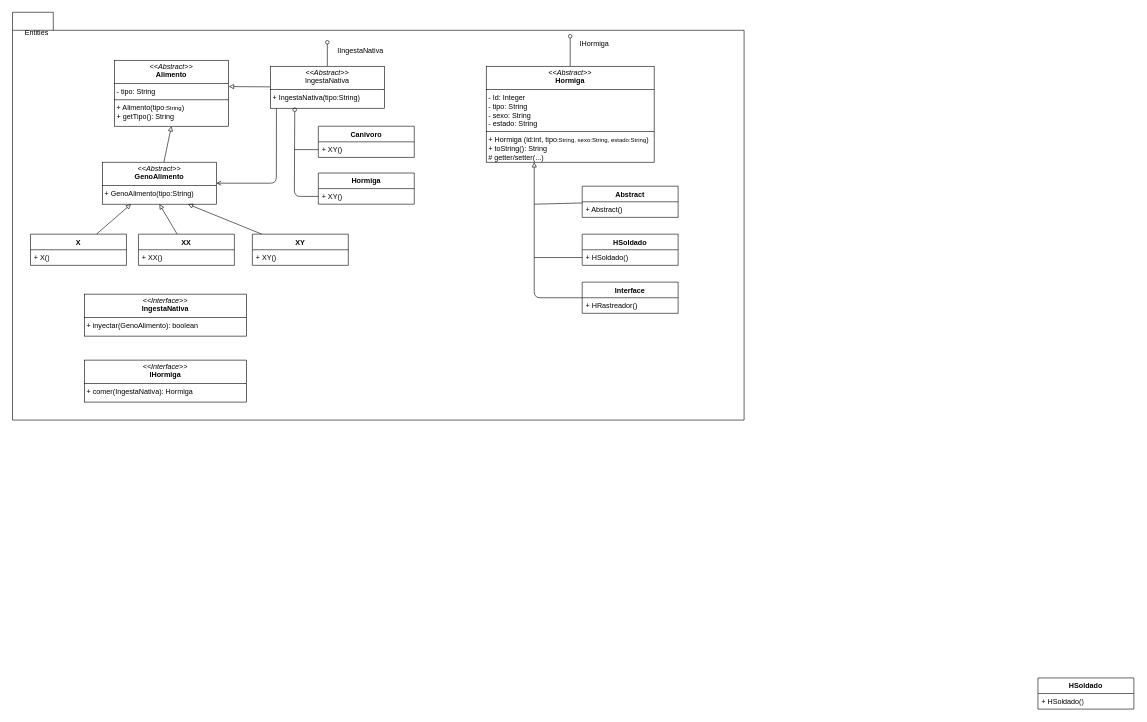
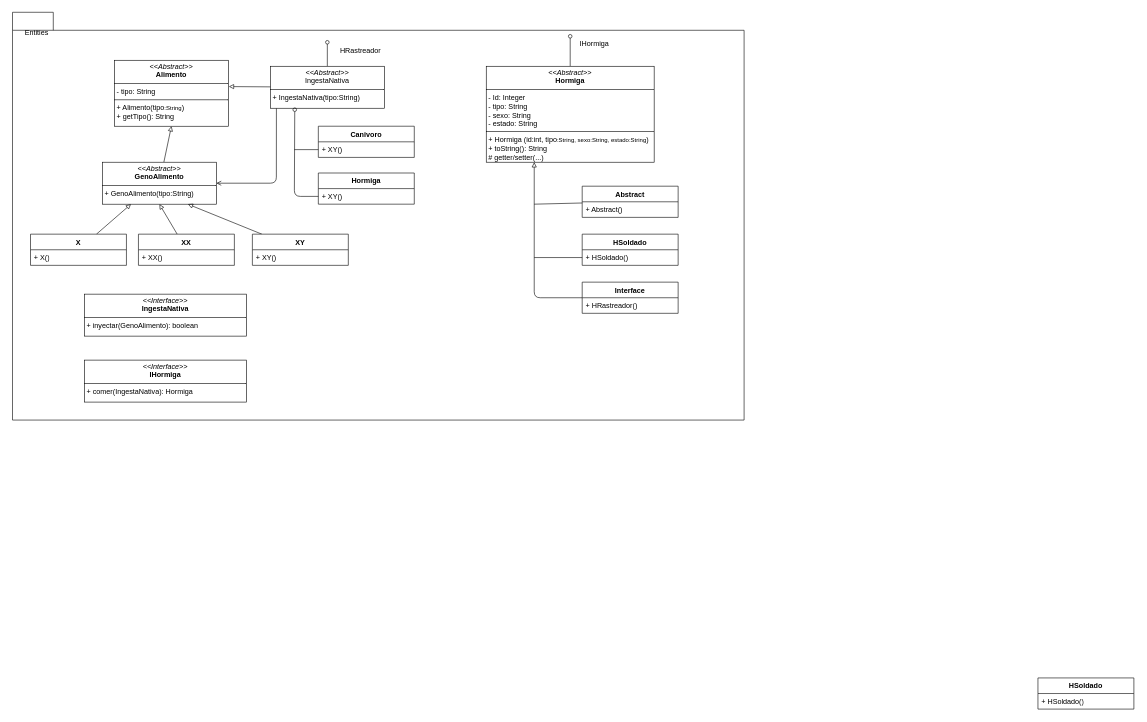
  <mxCell id="0" />
  <mxCell id="1" parent="0" />
  <mxCell id="2" value="" style="shape=folder;fontStyle=1;spacingTop=10;tabWidth=60;tabHeight=30;tabPosition=left;html=1;whiteSpace=wrap;" vertex="1" parent="1"><mxGeometry x="20" y="20" width="1220" height="680" as="geometry" /></mxCell>
  <mxCell id="3" value="&lt;p style=&quot;margin:0px;margin-top:4px;text-align:center;&quot;&gt;&lt;i&gt;&amp;lt;&amp;lt;Abstract&amp;gt;&amp;gt;&lt;/i&gt;&lt;br&gt;&lt;b&gt;Alimento&lt;/b&gt;&lt;/p&gt;&lt;hr size=&quot;1&quot; style=&quot;border-style:solid;&quot;&gt;&lt;p style=&quot;margin:0px;margin-left:4px;&quot;&gt;- tipo: String&lt;br&gt;&lt;/p&gt;&lt;hr size=&quot;1&quot; style=&quot;border-style:solid;&quot;&gt;&lt;p style=&quot;margin:0px;margin-left:4px;&quot;&gt;+ Alimento(tipo&lt;span style=&quot;font-size: 10px;&quot;&gt;:String&lt;/span&gt;)&lt;br&gt;+ getTipo(): String&lt;/p&gt;" style="verticalAlign=top;align=left;overflow=fill;html=1;whiteSpace=wrap;" vertex="1" parent="1"><mxGeometry x="190" y="100" width="190" height="110" as="geometry" /></mxCell>
  <mxCell id="4" style="edgeStyle=none;html=1;entryX=0.5;entryY=1;entryDx=0;entryDy=0;endArrow=block;endFill=0;" edge="1" parent="1" source="5" target="3"><mxGeometry relative="1" as="geometry" /></mxCell>
  <mxCell id="5" value="&lt;p style=&quot;margin:0px;margin-top:4px;text-align:center;&quot;&gt;&lt;i&gt;&amp;lt;&amp;lt;Abstract&amp;gt;&amp;gt;&lt;/i&gt;&lt;br&gt;&lt;b&gt;GenoAlimento&lt;/b&gt;&lt;/p&gt;&lt;hr size=&quot;1&quot; style=&quot;border-style:solid;&quot;&gt;&lt;p style=&quot;margin:0px;margin-left:4px;&quot;&gt;+ GenoAlimento(tipo:String)&lt;/p&gt;" style="verticalAlign=top;align=left;overflow=fill;html=1;whiteSpace=wrap;" vertex="1" parent="1"><mxGeometry x="170" y="270" width="190" height="70" as="geometry" /></mxCell>
  <mxCell id="6" style="edgeStyle=none;html=1;entryX=0.25;entryY=1;entryDx=0;entryDy=0;endArrow=block;endFill=0;" edge="1" parent="1" source="7" target="5"><mxGeometry relative="1" as="geometry" /></mxCell>
  <mxCell id="7" value="X" style="swimlane;fontStyle=1;align=center;verticalAlign=top;childLayout=stackLayout;horizontal=1;startSize=26;horizontalStack=0;resizeParent=1;resizeParentMax=0;resizeLast=0;collapsible=1;marginBottom=0;whiteSpace=wrap;html=1;" vertex="1" parent="1"><mxGeometry x="50" y="390" width="160" height="52" as="geometry" /></mxCell>
  <mxCell id="8" value="+ X()" style="text;strokeColor=none;fillColor=none;align=left;verticalAlign=top;spacingLeft=4;spacingRight=4;overflow=hidden;rotatable=0;points=[[0,0.5],[1,0.5]];portConstraint=eastwest;whiteSpace=wrap;html=1;" vertex="1" parent="7"><mxGeometry y="26" width="160" height="26" as="geometry" /></mxCell>
  <mxCell id="9" style="edgeStyle=none;html=1;endArrow=block;endFill=0;entryX=0.5;entryY=1;entryDx=0;entryDy=0;" edge="1" parent="1" source="10" target="5"><mxGeometry relative="1" as="geometry"><mxPoint x="265" y="340" as="targetPoint" /></mxGeometry></mxCell>
  <mxCell id="10" value="XX" style="swimlane;fontStyle=1;align=center;verticalAlign=top;childLayout=stackLayout;horizontal=1;startSize=26;horizontalStack=0;resizeParent=1;resizeParentMax=0;resizeLast=0;collapsible=1;marginBottom=0;whiteSpace=wrap;html=1;" vertex="1" parent="1"><mxGeometry x="230" y="390" width="160" height="52" as="geometry" /></mxCell>
  <mxCell id="11" value="+ XX()" style="text;strokeColor=none;fillColor=none;align=left;verticalAlign=top;spacingLeft=4;spacingRight=4;overflow=hidden;rotatable=0;points=[[0,0.5],[1,0.5]];portConstraint=eastwest;whiteSpace=wrap;html=1;" vertex="1" parent="10"><mxGeometry y="26" width="160" height="26" as="geometry" /></mxCell>
  <mxCell id="12" style="edgeStyle=none;html=1;endArrow=block;endFill=0;entryX=0.75;entryY=1;entryDx=0;entryDy=0;" edge="1" parent="1" source="13" target="5"><mxGeometry relative="1" as="geometry"><mxPoint x="270" y="340" as="targetPoint" /></mxGeometry></mxCell>
  <mxCell id="13" value="XY" style="swimlane;fontStyle=1;align=center;verticalAlign=top;childLayout=stackLayout;horizontal=1;startSize=26;horizontalStack=0;resizeParent=1;resizeParentMax=0;resizeLast=0;collapsible=1;marginBottom=0;whiteSpace=wrap;html=1;" vertex="1" parent="1"><mxGeometry x="420" y="390" width="160" height="52" as="geometry" /></mxCell>
  <mxCell id="14" value="+ XY()" style="text;strokeColor=none;fillColor=none;align=left;verticalAlign=top;spacingLeft=4;spacingRight=4;overflow=hidden;rotatable=0;points=[[0,0.5],[1,0.5]];portConstraint=eastwest;whiteSpace=wrap;html=1;" vertex="1" parent="13"><mxGeometry y="26" width="160" height="26" as="geometry" /></mxCell>
  <mxCell id="15" style="edgeStyle=none;html=1;entryX=1;entryY=0.5;entryDx=0;entryDy=0;exitX=0.053;exitY=1;exitDx=0;exitDy=0;exitPerimeter=0;endArrow=open;endFill=0;" edge="1" parent="1" source="17" target="5"><mxGeometry relative="1" as="geometry"><Array as="points"><mxPoint x="460" y="305" /></Array></mxGeometry></mxCell>
  <mxCell id="16" style="edgeStyle=none;html=1;endArrow=oval;endFill=0;" edge="1" parent="1" source="17"><mxGeometry relative="1" as="geometry"><mxPoint x="545" y="70" as="targetPoint" /></mxGeometry></mxCell>
  <mxCell id="17" value="&lt;p style=&quot;margin:0px;margin-top:4px;text-align:center;&quot;&gt;&lt;i&gt;&amp;lt;&amp;lt;Abstract&amp;gt;&amp;gt;&lt;/i&gt;&lt;br&gt;IngestaNativa&lt;/p&gt;&lt;hr size=&quot;1&quot; style=&quot;border-style:solid;&quot;&gt;&lt;p style=&quot;margin:0px;margin-left:4px;&quot;&gt;+ IngestaNativa(tipo:String)&lt;/p&gt;" style="verticalAlign=top;align=left;overflow=fill;html=1;whiteSpace=wrap;" vertex="1" parent="1"><mxGeometry x="450" y="110" width="190" height="70" as="geometry" /></mxCell>
  <mxCell id="18" value="Canivoro" style="swimlane;fontStyle=1;align=center;verticalAlign=top;childLayout=stackLayout;horizontal=1;startSize=26;horizontalStack=0;resizeParent=1;resizeParentMax=0;resizeLast=0;collapsible=1;marginBottom=0;whiteSpace=wrap;html=1;" vertex="1" parent="1"><mxGeometry x="530" y="210" width="160" height="52" as="geometry" /></mxCell>
  <mxCell id="19" style="edgeStyle=none;html=1;endArrow=none;endFill=0;" edge="1" parent="18" source="20"><mxGeometry relative="1" as="geometry"><mxPoint x="-40" y="39.0" as="targetPoint" /></mxGeometry></mxCell>
  <mxCell id="20" value="+ XY()" style="text;strokeColor=none;fillColor=none;align=left;verticalAlign=top;spacingLeft=4;spacingRight=4;overflow=hidden;rotatable=0;points=[[0,0.5],[1,0.5]];portConstraint=eastwest;whiteSpace=wrap;html=1;" vertex="1" parent="18"><mxGeometry y="26" width="160" height="26" as="geometry" /></mxCell>
  <mxCell id="21" value="Hormiga" style="swimlane;fontStyle=1;align=center;verticalAlign=top;childLayout=stackLayout;horizontal=1;startSize=26;horizontalStack=0;resizeParent=1;resizeParentMax=0;resizeLast=0;collapsible=1;marginBottom=0;whiteSpace=wrap;html=1;" vertex="1" parent="1"><mxGeometry x="530" y="288" width="160" height="52" as="geometry" /></mxCell>
  <mxCell id="22" value="+ XY()" style="text;strokeColor=none;fillColor=none;align=left;verticalAlign=top;spacingLeft=4;spacingRight=4;overflow=hidden;rotatable=0;points=[[0,0.5],[1,0.5]];portConstraint=eastwest;whiteSpace=wrap;html=1;" vertex="1" parent="21"><mxGeometry y="26" width="160" height="26" as="geometry" /></mxCell>
  <mxCell id="23" style="edgeStyle=none;html=1;endArrow=oval;endFill=0;" edge="1" parent="1" source="24"><mxGeometry relative="1" as="geometry"><mxPoint x="950" y="60" as="targetPoint" /></mxGeometry></mxCell>
  <mxCell id="24" value="&lt;p style=&quot;margin:0px;margin-top:4px;text-align:center;&quot;&gt;&lt;i&gt;&amp;lt;&amp;lt;Abstract&amp;gt;&amp;gt;&lt;/i&gt;&lt;br&gt;&lt;b&gt;Hormiga&lt;/b&gt;&lt;/p&gt;&lt;hr size=&quot;1&quot; style=&quot;border-style:solid;&quot;&gt;&lt;p style=&quot;margin:0px;margin-left:4px;&quot;&gt;- Id: Integer&lt;br&gt;&lt;/p&gt;&lt;p style=&quot;scrollbar-color: light-dark(#e2e2e2, #4b4b4b)&lt;br/&gt;&#09;&#09;&#09;&#09;&#09;light-dark(#fbfbfb, var(--dark-panel-color)); margin: 0px 0px 0px 4px;&quot;&gt;- tipo: String&lt;br style=&quot;scrollbar-color: light-dark(#e2e2e2, #4b4b4b)&lt;br/&gt;&#09;&#09;&#09;&#09;&#09;light-dark(#fbfbfb, var(--dark-panel-color));&quot;&gt;&lt;/p&gt;&lt;p style=&quot;scrollbar-color: light-dark(#e2e2e2, #4b4b4b)&lt;br/&gt;&#09;&#09;&#09;&#09;&#09;light-dark(#fbfbfb, var(--dark-panel-color)); margin: 0px 0px 0px 4px;&quot;&gt;- sexo: String&lt;br style=&quot;scrollbar-color: light-dark(#e2e2e2, #4b4b4b)&lt;br/&gt;&#09;&#09;&#09;&#09;&#09;light-dark(#fbfbfb, var(--dark-panel-color));&quot;&gt;&lt;/p&gt;&lt;p style=&quot;scrollbar-color: light-dark(#e2e2e2, #4b4b4b)&lt;br/&gt;&#09;&#09;&#09;&#09;&#09;light-dark(#fbfbfb, var(--dark-panel-color)); margin: 0px 0px 0px 4px;&quot;&gt;- estado: String&lt;/p&gt;&lt;hr size=&quot;1&quot; style=&quot;border-style:solid;&quot;&gt;&lt;p style=&quot;margin:0px;margin-left:4px;&quot;&gt;+ Hormiga (id:int, tipo&lt;span style=&quot;font-size: 10px;&quot;&gt;:String, sexo:String, estado:String&lt;/span&gt;)&lt;br&gt;+ toString(): String&lt;/p&gt;&lt;p style=&quot;margin:0px;margin-left:4px;&quot;&gt;# getter/setter(...)&lt;/p&gt;" style="verticalAlign=top;align=left;overflow=fill;html=1;whiteSpace=wrap;" vertex="1" parent="1"><mxGeometry x="810" y="110" width="280" height="160" as="geometry" /></mxCell>
  <mxCell id="25" style="edgeStyle=none;html=1;endArrow=none;endFill=0;" edge="1" parent="1" source="26"><mxGeometry relative="1" as="geometry"><mxPoint x="890" y="340" as="targetPoint" /></mxGeometry></mxCell>
  <mxCell id="26" value="Abstract" style="swimlane;fontStyle=1;align=center;verticalAlign=top;childLayout=stackLayout;horizontal=1;startSize=26;horizontalStack=0;resizeParent=1;resizeParentMax=0;resizeLast=0;collapsible=1;marginBottom=0;whiteSpace=wrap;html=1;" vertex="1" parent="1"><mxGeometry x="970" y="310" width="160" height="52" as="geometry" /></mxCell>
  <mxCell id="27" value="+ Abstract()" style="text;strokeColor=none;fillColor=none;align=left;verticalAlign=top;spacingLeft=4;spacingRight=4;overflow=hidden;rotatable=0;points=[[0,0.5],[1,0.5]];portConstraint=eastwest;whiteSpace=wrap;html=1;" vertex="1" parent="26"><mxGeometry y="26" width="160" height="26" as="geometry" /></mxCell>
  <mxCell id="28" value="HSoldado" style="swimlane;fontStyle=1;align=center;verticalAlign=top;childLayout=stackLayout;horizontal=1;startSize=26;horizontalStack=0;resizeParent=1;resizeParentMax=0;resizeLast=0;collapsible=1;marginBottom=0;whiteSpace=wrap;html=1;" vertex="1" parent="1"><mxGeometry x="1730" y="1130" width="160" height="52" as="geometry" /></mxCell>
  <mxCell id="29" value="+ HSoldado()" style="text;strokeColor=none;fillColor=none;align=left;verticalAlign=top;spacingLeft=4;spacingRight=4;overflow=hidden;rotatable=0;points=[[0,0.5],[1,0.5]];portConstraint=eastwest;whiteSpace=wrap;html=1;" vertex="1" parent="28"><mxGeometry y="26" width="160" height="26" as="geometry" /></mxCell>
  <mxCell id="30" style="edgeStyle=none;html=1;endArrow=block;endFill=0;" edge="1" parent="1" source="31"><mxGeometry relative="1" as="geometry"><mxPoint x="890" y="270" as="targetPoint" /><Array as="points"><mxPoint x="890" y="496" /></Array></mxGeometry></mxCell>
  <mxCell id="31" value="Interface" style="swimlane;fontStyle=1;align=center;verticalAlign=top;childLayout=stackLayout;horizontal=1;startSize=26;horizontalStack=0;resizeParent=1;resizeParentMax=0;resizeLast=0;collapsible=1;marginBottom=0;whiteSpace=wrap;html=1;" vertex="1" parent="1"><mxGeometry x="970" y="470" width="160" height="52" as="geometry" /></mxCell>
  <mxCell id="32" value="+ HRastreador()" style="text;strokeColor=none;fillColor=none;align=left;verticalAlign=top;spacingLeft=4;spacingRight=4;overflow=hidden;rotatable=0;points=[[0,0.5],[1,0.5]];portConstraint=eastwest;whiteSpace=wrap;html=1;" vertex="1" parent="31"><mxGeometry y="26" width="160" height="26" as="geometry" /></mxCell>
  <mxCell id="33" value="&lt;p style=&quot;margin:0px;margin-top:4px;text-align:center;&quot;&gt;&lt;i&gt;&amp;lt;&amp;lt;Interface&amp;gt;&amp;gt;&lt;/i&gt;&lt;br&gt;&lt;b&gt;IngestaNativa&lt;/b&gt;&lt;/p&gt;&lt;hr size=&quot;1&quot; style=&quot;border-style:solid;&quot;&gt;&lt;p style=&quot;margin:0px;margin-left:4px;&quot;&gt;+ inyectar(GenoAlimento): boolean&lt;br&gt;&lt;/p&gt;" style="verticalAlign=top;align=left;overflow=fill;html=1;whiteSpace=wrap;" vertex="1" parent="1"><mxGeometry x="140" y="490" width="270" height="70" as="geometry" /></mxCell>
  <mxCell id="34" value="&lt;p style=&quot;margin:0px;margin-top:4px;text-align:center;&quot;&gt;&lt;i&gt;&amp;lt;&amp;lt;Interface&amp;gt;&amp;gt;&lt;/i&gt;&lt;br&gt;&lt;b&gt;IHormiga&lt;/b&gt;&lt;/p&gt;&lt;hr size=&quot;1&quot; style=&quot;border-style:solid;&quot;&gt;&lt;p style=&quot;margin:0px;margin-left:4px;&quot;&gt;+ comer(IngestaNativa): Hormiga&lt;br&gt;&lt;/p&gt;" style="verticalAlign=top;align=left;overflow=fill;html=1;whiteSpace=wrap;" vertex="1" parent="1"><mxGeometry x="140" y="600" width="270" height="70" as="geometry" /></mxCell>
  <mxCell id="35" value="Entities" style="text;html=1;align=center;verticalAlign=middle;resizable=0;points=[];autosize=1;strokeColor=none;fillColor=none;" vertex="1" parent="1"><mxGeometry x="30" y="40" width="60" height="30" as="geometry" /></mxCell>
  <mxCell id="36" style="edgeStyle=none;html=1;entryX=0.214;entryY=1.035;entryDx=0;entryDy=0;entryPerimeter=0;exitX=0;exitY=0.5;exitDx=0;exitDy=0;endArrow=oval;endFill=0;" edge="1" parent="1" source="22" target="17"><mxGeometry relative="1" as="geometry"><mxPoint x="450" y="327.64" as="targetPoint" /><mxPoint x="491" y="340" as="sourcePoint" /><Array as="points"><mxPoint x="490" y="327" /></Array></mxGeometry></mxCell>
  <mxCell id="37" value="HSoldado" style="swimlane;fontStyle=1;align=center;verticalAlign=top;childLayout=stackLayout;horizontal=1;startSize=26;horizontalStack=0;resizeParent=1;resizeParentMax=0;resizeLast=0;collapsible=1;marginBottom=0;whiteSpace=wrap;html=1;" vertex="1" parent="1"><mxGeometry x="970" y="390" width="160" height="52" as="geometry" /></mxCell>
  <mxCell id="38" style="edgeStyle=none;html=1;endArrow=none;endFill=0;" edge="1" parent="37" source="39"><mxGeometry relative="1" as="geometry"><mxPoint x="-80" y="39" as="targetPoint" /></mxGeometry></mxCell>
  <mxCell id="39" value="+ HSoldado()" style="text;strokeColor=none;fillColor=none;align=left;verticalAlign=top;spacingLeft=4;spacingRight=4;overflow=hidden;rotatable=0;points=[[0,0.5],[1,0.5]];portConstraint=eastwest;whiteSpace=wrap;html=1;" vertex="1" parent="37"><mxGeometry y="26" width="160" height="26" as="geometry" /></mxCell>
  <mxCell id="40" style="edgeStyle=none;html=1;entryX=1.004;entryY=0.399;entryDx=0;entryDy=0;endArrow=block;endFill=0;entryPerimeter=0;" edge="1" parent="1" source="17" target="3"><mxGeometry relative="1" as="geometry" /></mxCell>
  <mxCell id="41" value="IHormiga" style="text;html=1;align=center;verticalAlign=middle;resizable=0;points=[];autosize=1;strokeColor=none;fillColor=none;" vertex="1" parent="1"><mxGeometry x="955" y="58" width="70" height="30" as="geometry" /></mxCell>
- <mxCell id="42" value="IIngestaNativa" style="text;html=1;align=center;verticalAlign=middle;resizable=0;points=[];autosize=1;strokeColor=none;fillColor=none;" vertex="1" parent="1"><mxGeometry x="550" y="70" width="100" height="30" as="geometry" /></mxCell>
+ <mxCell id="42" value="HRastreador" style="text;html=1;align=center;verticalAlign=middle;resizable=0;points=[];autosize=1;strokeColor=none;fillColor=none;" vertex="1" parent="1"><mxGeometry x="550" y="70" width="100" height="30" as="geometry" /></mxCell>
